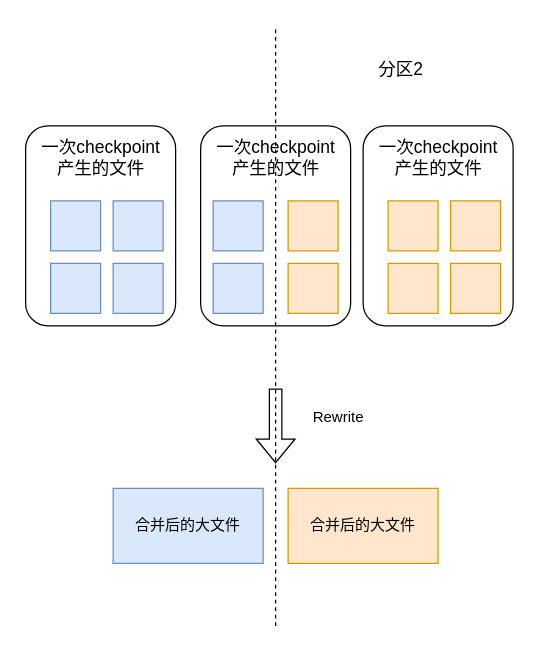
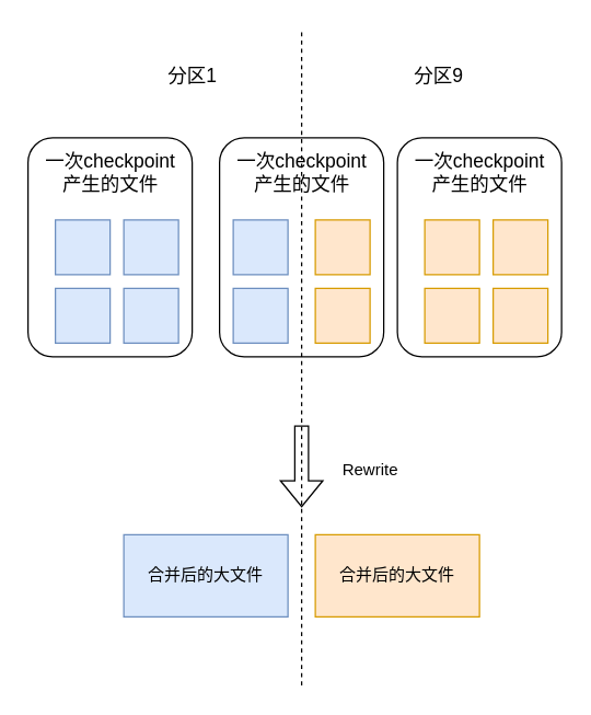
  <mxCell id="0" />
  <mxCell id="1" parent="0" />
  <mxCell id="2" value="" style="rounded=1;whiteSpace=wrap;html=1;" vertex="1" parent="1"><mxGeometry x="160" y="100" width="120" height="160" as="geometry" /></mxCell>
  <mxCell id="3" value="" style="rounded=0;whiteSpace=wrap;html=1;fillColor=#dae8fc;strokeColor=#6c8ebf;" vertex="1" parent="1"><mxGeometry x="170" y="160" width="40" height="40" as="geometry" /></mxCell>
  <mxCell id="4" value="" style="rounded=0;whiteSpace=wrap;html=1;fillColor=#ffe6cc;strokeColor=#d79b00;" vertex="1" parent="1"><mxGeometry x="230" y="160" width="40" height="40" as="geometry" /></mxCell>
  <mxCell id="5" value="" style="rounded=0;whiteSpace=wrap;html=1;fillColor=#dae8fc;strokeColor=#6c8ebf;" vertex="1" parent="1"><mxGeometry x="170" y="210" width="40" height="40" as="geometry" /></mxCell>
  <mxCell id="6" value="" style="rounded=0;whiteSpace=wrap;html=1;fillColor=#ffe6cc;strokeColor=#d79b00;" vertex="1" parent="1"><mxGeometry x="230" y="210" width="40" height="40" as="geometry" /></mxCell>
  <mxCell id="7" value="&lt;font style=&quot;font-size: 14px;&quot;&gt;一次checkpoint&lt;br&gt;产生的文件&lt;/font&gt;" style="text;html=1;align=center;verticalAlign=middle;resizable=0;points=[];autosize=1;strokeColor=none;fillColor=none;" vertex="1" parent="1"><mxGeometry x="160" y="100" width="120" height="50" as="geometry" /></mxCell>
  <mxCell id="8" value="" style="endArrow=none;dashed=1;html=1;rounded=0;" edge="1" parent="1"><mxGeometry width="50" height="50" relative="1" as="geometry"><mxPoint x="220" y="500" as="sourcePoint" /><mxPoint x="220" y="20" as="targetPoint" /></mxGeometry></mxCell>
  <mxCell id="9" value="" style="rounded=1;whiteSpace=wrap;html=1;" vertex="1" parent="1"><mxGeometry x="20" y="100" width="120" height="160" as="geometry" /></mxCell>
- <mxCell id="11" value="&lt;font style=&quot;font-size: 14px;&quot;&gt;分区2&lt;/font&gt;" style="text;html=1;align=center;verticalAlign=middle;resizable=0;points=[];autosize=1;strokeColor=none;fillColor=none;" vertex="1" parent="1"><mxGeometry x="290" y="40" width="60" height="30" as="geometry" /></mxCell>
+ <mxCell id="10" value="&lt;font style=&quot;font-size: 14px;&quot;&gt;分区1&lt;/font&gt;" style="text;html=1;align=center;verticalAlign=middle;resizable=0;points=[];autosize=1;strokeColor=none;fillColor=none;" vertex="1" parent="1"><mxGeometry x="110" y="40" width="60" height="30" as="geometry" /></mxCell>
+ <mxCell id="11" value="&lt;font style=&quot;font-size: 14px;&quot;&gt;分区9&lt;/font&gt;" style="text;html=1;align=center;verticalAlign=middle;resizable=0;points=[];autosize=1;strokeColor=none;fillColor=none;" vertex="1" parent="1"><mxGeometry x="290" y="40" width="60" height="30" as="geometry" /></mxCell>
  <mxCell id="12" value="" style="rounded=0;whiteSpace=wrap;html=1;fillColor=#dae8fc;strokeColor=#6c8ebf;" vertex="1" parent="1"><mxGeometry x="40" y="160" width="40" height="40" as="geometry" /></mxCell>
  <mxCell id="13" value="" style="rounded=0;whiteSpace=wrap;html=1;fillColor=#dae8fc;strokeColor=#6c8ebf;" vertex="1" parent="1"><mxGeometry x="90" y="160" width="40" height="40" as="geometry" /></mxCell>
  <mxCell id="14" value="" style="rounded=0;whiteSpace=wrap;html=1;fillColor=#dae8fc;strokeColor=#6c8ebf;" vertex="1" parent="1"><mxGeometry x="40" y="210" width="40" height="40" as="geometry" /></mxCell>
  <mxCell id="15" value="" style="rounded=0;whiteSpace=wrap;html=1;fillColor=#dae8fc;strokeColor=#6c8ebf;" vertex="1" parent="1"><mxGeometry x="90" y="210" width="40" height="40" as="geometry" /></mxCell>
  <mxCell id="16" value="&lt;font style=&quot;font-size: 14px;&quot;&gt;一次checkpoint&lt;br&gt;产生的文件&lt;/font&gt;" style="text;html=1;align=center;verticalAlign=middle;resizable=0;points=[];autosize=1;strokeColor=none;fillColor=none;" vertex="1" parent="1"><mxGeometry x="20" y="100" width="120" height="50" as="geometry" /></mxCell>
  <mxCell id="17" value="" style="rounded=1;whiteSpace=wrap;html=1;" vertex="1" parent="1"><mxGeometry x="290" y="100" width="120" height="160" as="geometry" /></mxCell>
  <mxCell id="18" value="" style="rounded=0;whiteSpace=wrap;html=1;fillColor=#ffe6cc;strokeColor=#d79b00;" vertex="1" parent="1"><mxGeometry x="310" y="160" width="40" height="40" as="geometry" /></mxCell>
  <mxCell id="19" value="" style="rounded=0;whiteSpace=wrap;html=1;fillColor=#ffe6cc;strokeColor=#d79b00;" vertex="1" parent="1"><mxGeometry x="360" y="160" width="40" height="40" as="geometry" /></mxCell>
  <mxCell id="20" value="" style="rounded=0;whiteSpace=wrap;html=1;fillColor=#ffe6cc;strokeColor=#d79b00;" vertex="1" parent="1"><mxGeometry x="310" y="210" width="40" height="40" as="geometry" /></mxCell>
  <mxCell id="21" value="" style="rounded=0;whiteSpace=wrap;html=1;fillColor=#ffe6cc;strokeColor=#d79b00;" vertex="1" parent="1"><mxGeometry x="360" y="210" width="40" height="40" as="geometry" /></mxCell>
  <mxCell id="22" value="&lt;font style=&quot;font-size: 14px;&quot;&gt;一次checkpoint&lt;br&gt;产生的文件&lt;/font&gt;" style="text;html=1;align=center;verticalAlign=middle;resizable=0;points=[];autosize=1;strokeColor=none;fillColor=none;" vertex="1" parent="1"><mxGeometry x="290" y="100" width="120" height="50" as="geometry" /></mxCell>
  <mxCell id="23" value="" style="shape=flexArrow;endArrow=classic;html=1;rounded=0;" edge="1" parent="1"><mxGeometry width="50" height="50" relative="1" as="geometry"><mxPoint x="220" y="310" as="sourcePoint" /><mxPoint x="220" y="370" as="targetPoint" /></mxGeometry></mxCell>
- <mxCell id="24" value="Rewrite" style="text;html=1;align=center;verticalAlign=middle;resizable=0;points=[];autosize=1;strokeColor=none;fillColor=none;shadow=0;" vertex="1" parent="1"><mxGeometry x="240" y="318" width="60" height="30" as="geometry" /></mxCell>
+ <mxCell id="24" value="Rewrite" style="text;html=1;align=center;verticalAlign=middle;resizable=0;points=[];autosize=1;strokeColor=none;fillColor=none;shadow=0;" vertex="1" parent="1"><mxGeometry x="240" y="328" width="60" height="30" as="geometry" /></mxCell>
  <mxCell id="25" value="合并后的大文件" style="rounded=0;whiteSpace=wrap;html=1;fillColor=#dae8fc;strokeColor=#6c8ebf;" vertex="1" parent="1"><mxGeometry x="90" y="390" width="120" height="60" as="geometry" /></mxCell>
  <mxCell id="26" value="合并后的大文件" style="rounded=0;whiteSpace=wrap;html=1;fillColor=#ffe6cc;strokeColor=#d79b00;" vertex="1" parent="1"><mxGeometry x="230" y="390" width="120" height="60" as="geometry" /></mxCell>
